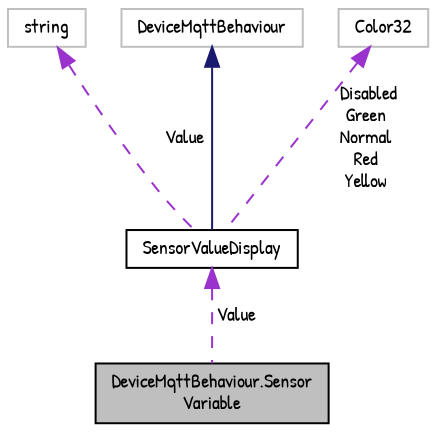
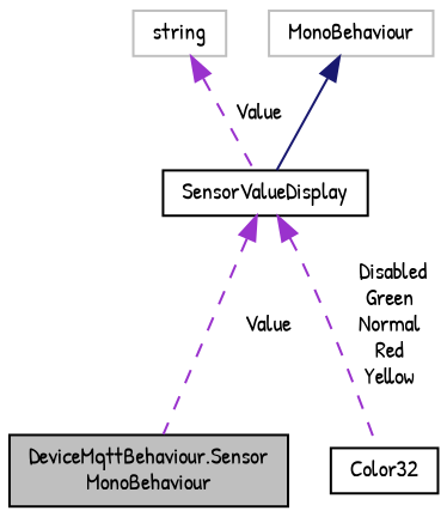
  digraph {
    fontname="Patrick Hand"
    node [color=grey75 fillcolor=white fontname="Patrick Hand" fontsize=10 shape=record style=filled]
    edge [color=darkorchid3 dir=back fontname="Patrick Hand" fontsize=10 labelfontname=Helvetica labelfontsize=10 style=dashed]
-   n1 [color=black fillcolor=grey75 fontcolor=black height=0.2 label="DeviceMqttBehaviour.Sensor\lVariable" width=0.4]
+   n1 [color=black fillcolor=grey75 fontcolor=black height=0.2 label="DeviceMqttBehaviour.Sensor\lMonoBehaviour" width=0.4]
    n2 [height=0.2 label=string width=0.4]
    n3 [color=black height=0.2 label=SensorValueDisplay width=0.4]
-   n4 [height=0.2 label=DeviceMqttBehaviour width=0.4]
-   n5 [height=0.2 label=Color32 width=0.4]
+   n4 [height=0.2 label=MonoBehaviour width=0.4]
+   n5 [color=black height=0.2 label=Color32 width=0.4]
    n2 -> n3 [label=" Value"]
    n3 -> n1 [label=" Value"]
    n4 -> n3 [color=midnightblue style=solid]
-   n5 -> n3 [label=" Disabled\nGreen\nNormal\nRed\nYellow"]
+   n3 -> n5 [label=" Disabled\nGreen\nNormal\nRed\nYellow"]
  }
